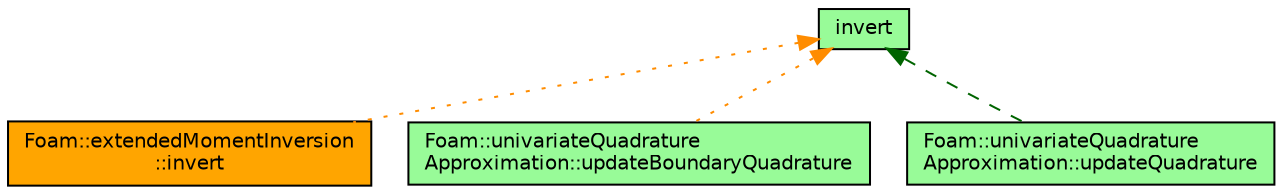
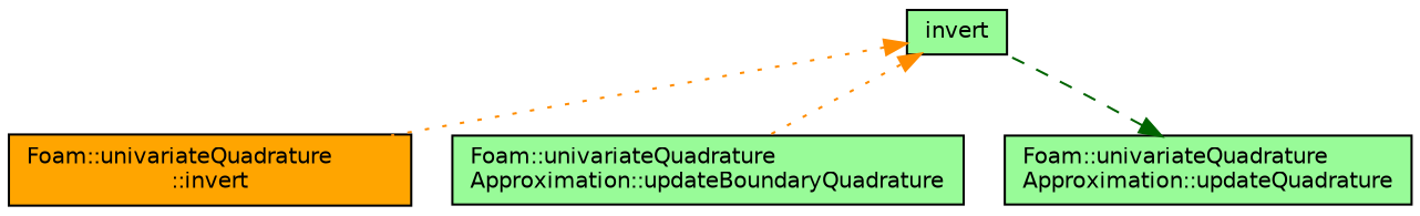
  digraph {
    rankdir=TB
    node [color=black fillcolor=palegreen fontname=Helvetica fontsize=10 shape=record style=filled]
    edge [color=darkorange dir=back fontname=Helvetica fontsize=10 labelfontname=Helvetica labelfontsize=10 style=dotted]
    n1 [fontcolor=black height=0.2 label=invert width=0.4]
-   n2 [fillcolor=orange height=0.2 label="Foam::extendedMomentInversion\l::invert" width=0.4]
+   n2 [fillcolor=orange height=0.2 label="Foam::univariateQuadrature\l::invert" width=0.4]
    n3 [height=0.2 label="Foam::univariateQuadrature\lApproximation::updateBoundaryQuadrature" width=0.4]
    n4 [height=0.2 label="Foam::univariateQuadrature\lApproximation::updateQuadrature" width=0.4]
    n1 -> n2
    n1 -> n3
-   n1 -> n4 [color=darkgreen style=dashed]
+   n4 -> n1 [color=darkgreen style=dashed]
  }
